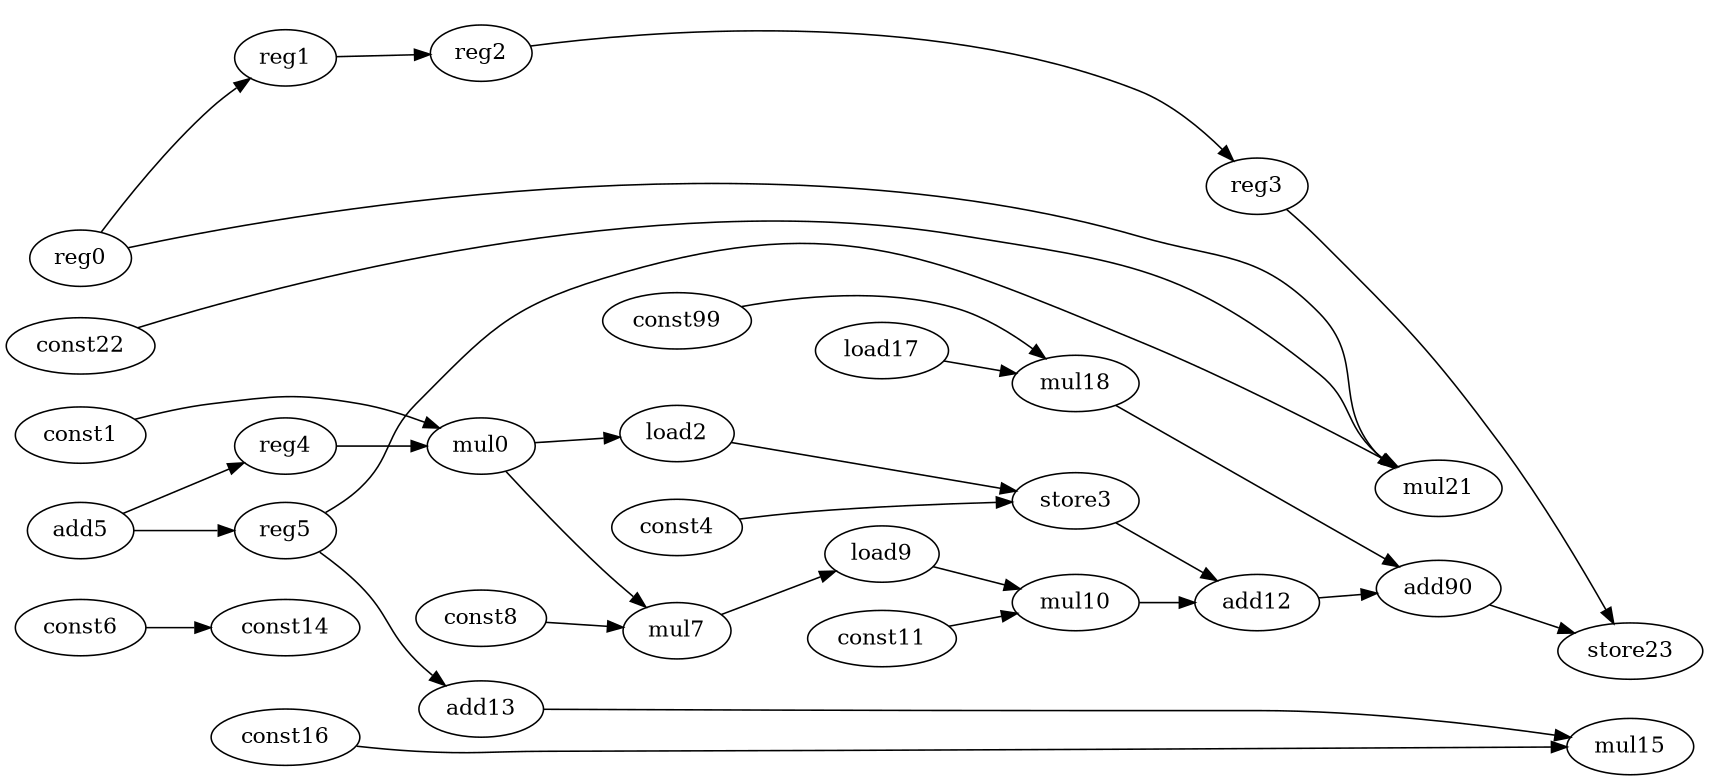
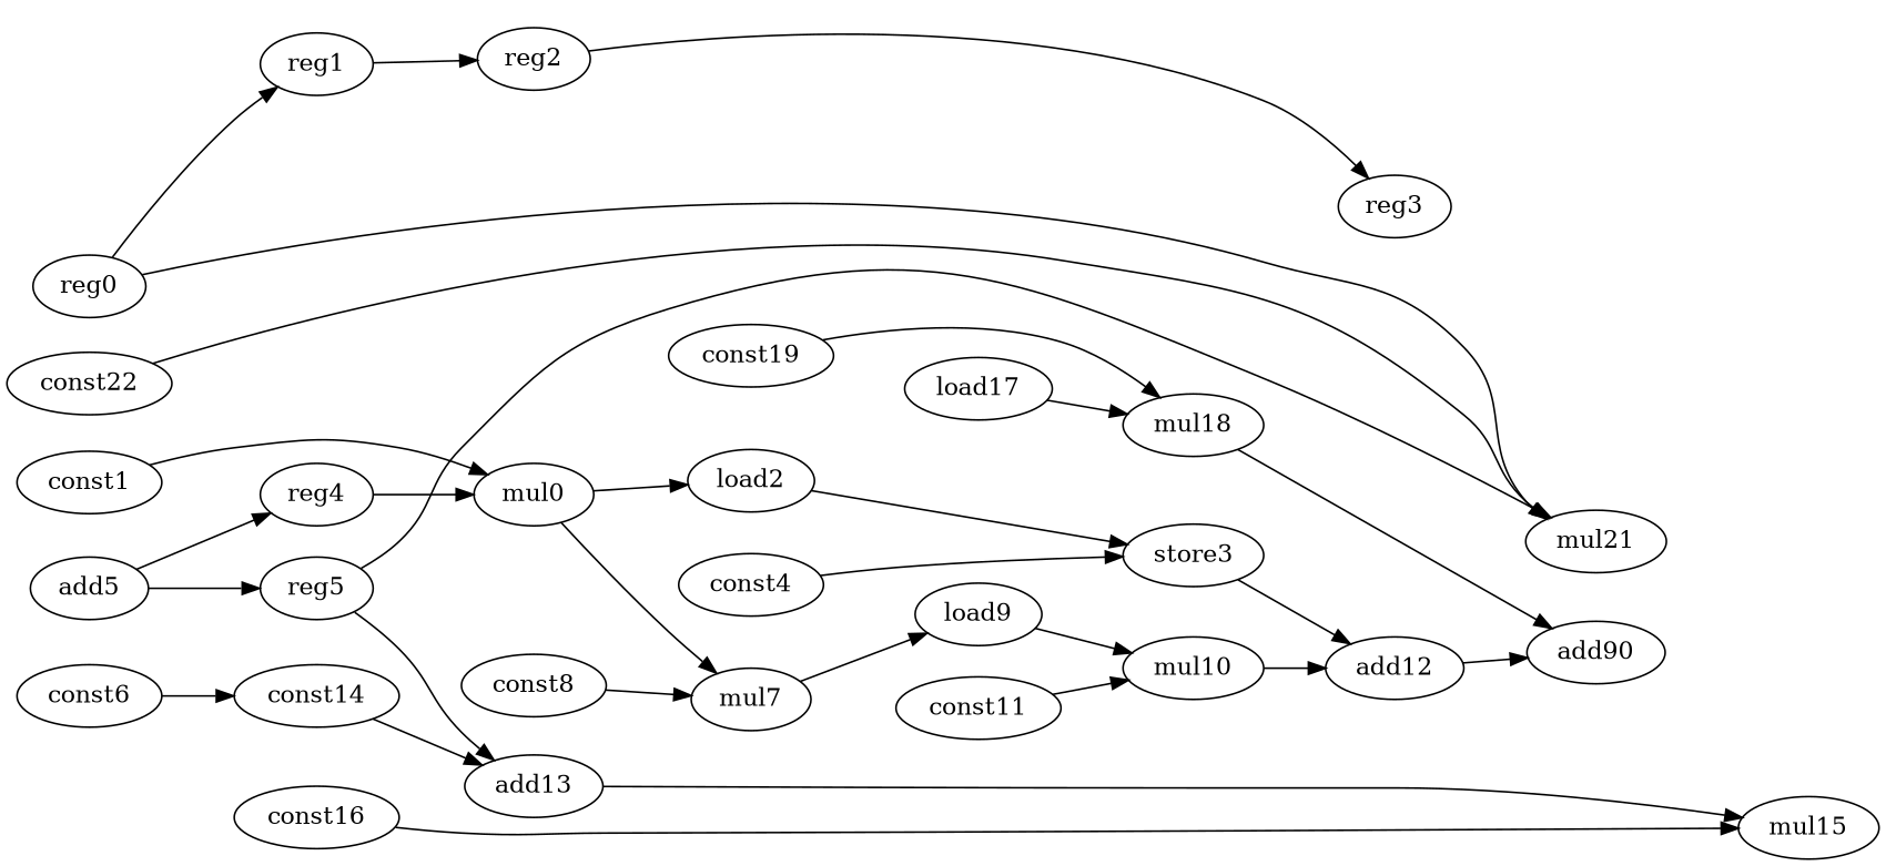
  digraph {
    rankdir=LR
    edge [weight=0]
    mul0
    load2
    mul7
    n4 [label=store3]
    add12
    const1
    n7 [label=add90]
-   store23
    const4
    add5
    reg4
    reg5
    add13
    mul21
    load9
    mul15
    const6
    const14
    mul10
    const8
    const11
    load17
    mul18
    const16
-   const19 [label=const99]
+   const19
    reg0
    reg1
    reg2
    const22
    reg3
    mul0 -> load2
    mul0 -> mul7
    load2 -> n4
    mul7 -> load9
    n4 -> add12
    add12 -> n7
    const1 -> mul0
-   n7 -> store23
    const4 -> n4
    add5 -> reg4 [weight=2]
    add5 -> reg5 [weight=3]
    reg4 -> mul0 [weight=1]
    reg5 -> add13
    reg5 -> mul21
    add13 -> mul15
    load9 -> mul10
    const6 -> const14
+   const14 -> add13
    mul10 -> add12 [weight=1]
    const8 -> mul7
    const11 -> mul10
    load17 -> mul18
    mul18 -> n7
    const16 -> mul15
    const19 -> mul18
    reg0 -> mul21
    reg0 -> reg1
    reg1 -> reg2
    reg2 -> reg3
    const22 -> mul21
-   reg3 -> store23
  }
